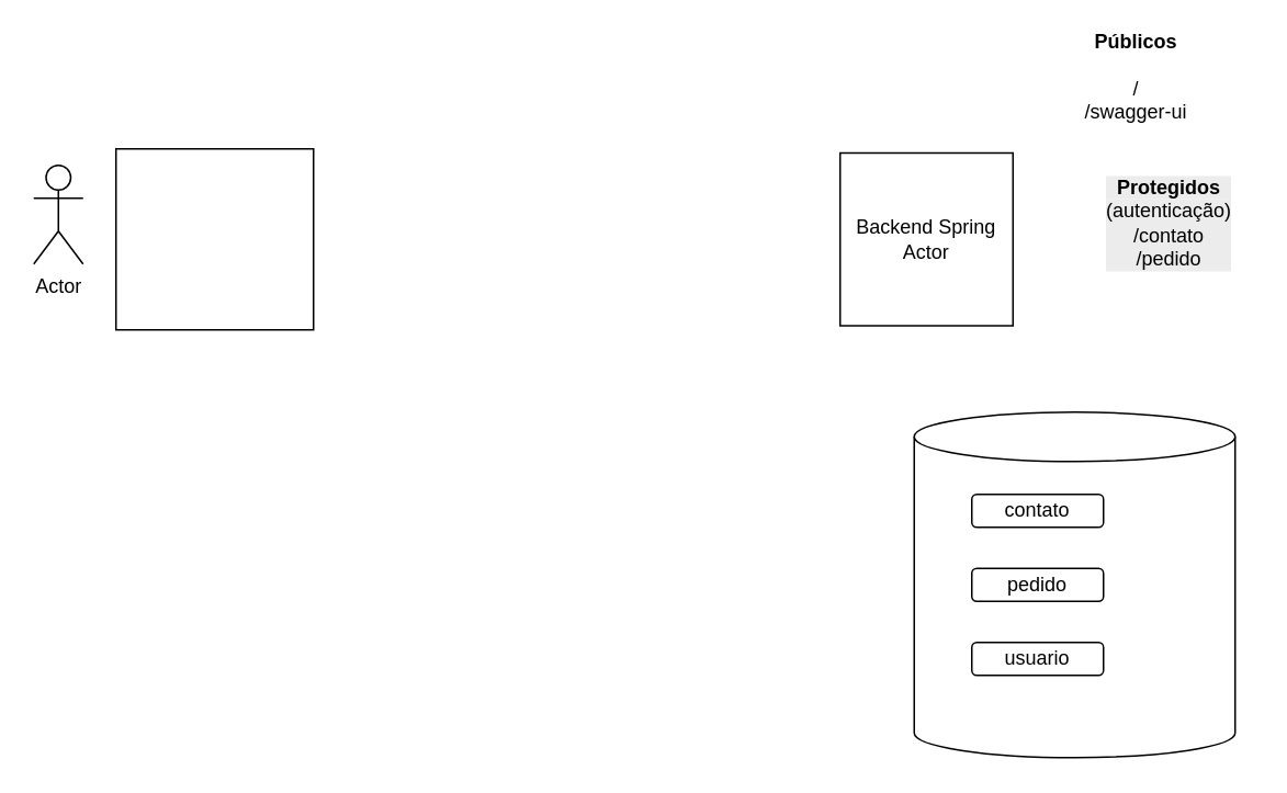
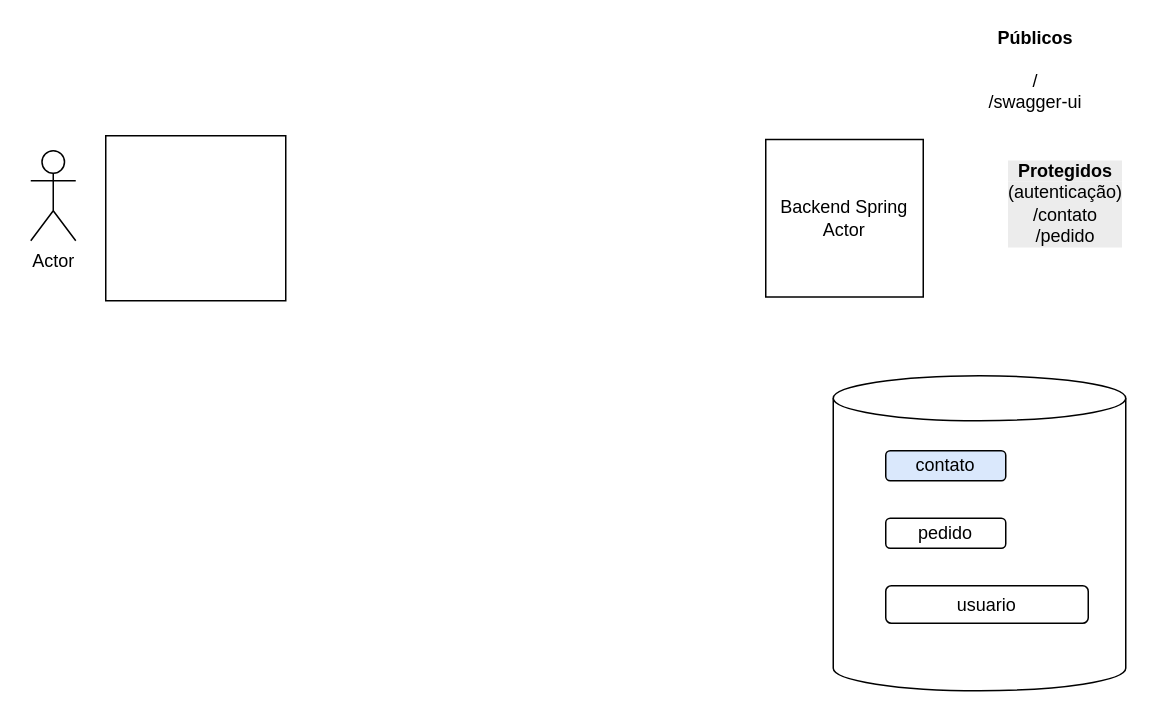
  <mxCell id="0" />
  <mxCell id="1" parent="0" />
  <mxCell id="2" value="Actor" style="shape=umlActor;verticalLabelPosition=bottom;verticalAlign=top;html=1;outlineConnect=0;" vertex="1" parent="1"><mxGeometry x="20" y="100" width="30" height="60" as="geometry" /></mxCell>
  <mxCell id="3" value="" style="rounded=0;whiteSpace=wrap;html=1;" vertex="1" parent="1"><mxGeometry x="70" y="90" width="120" height="110" as="geometry" /></mxCell>
  <mxCell id="4" value="Backend Spring Actor" style="whiteSpace=wrap;html=1;aspect=fixed;" vertex="1" parent="1"><mxGeometry x="510" y="92.5" width="105" height="105" as="geometry" /></mxCell>
  <mxCell id="5" value="&lt;b&gt;Públicos&lt;/b&gt;&lt;div&gt;&lt;br&gt;&lt;/div&gt;&lt;div&gt;/&lt;div&gt;/swagger-ui&lt;/div&gt;&lt;/div&gt;" style="text;html=1;align=center;verticalAlign=middle;whiteSpace=wrap;rounded=0;" vertex="1" parent="1"><mxGeometry x="655" y="20" width="70" height="52.5" as="geometry" /></mxCell>
  <mxCell id="6" value="&lt;div style=&quot;forced-color-adjust: none; color: rgb(0, 0, 0); font-family: Helvetica; font-size: 12px; font-style: normal; font-variant-ligatures: normal; font-variant-caps: normal; letter-spacing: normal; orphans: 2; text-align: center; text-indent: 0px; text-transform: none; widows: 2; word-spacing: 0px; -webkit-text-stroke-width: 0px; white-space: normal; background-color: rgb(236, 236, 236); text-decoration-thickness: initial; text-decoration-style: initial; text-decoration-color: initial;&quot;&gt;&lt;b&gt;Protegidos&lt;/b&gt;&lt;/div&gt;&lt;div style=&quot;forced-color-adjust: none; color: rgb(0, 0, 0); font-family: Helvetica; font-size: 12px; font-style: normal; font-variant-ligatures: normal; font-variant-caps: normal; font-weight: 400; letter-spacing: normal; orphans: 2; text-align: center; text-indent: 0px; text-transform: none; widows: 2; word-spacing: 0px; -webkit-text-stroke-width: 0px; white-space: normal; background-color: rgb(236, 236, 236); text-decoration-thickness: initial; text-decoration-style: initial; text-decoration-color: initial;&quot;&gt;(autenticação)&lt;/div&gt;&lt;div style=&quot;forced-color-adjust: none; color: rgb(0, 0, 0); font-family: Helvetica; font-size: 12px; font-style: normal; font-variant-ligatures: normal; font-variant-caps: normal; font-weight: 400; letter-spacing: normal; orphans: 2; text-align: center; text-indent: 0px; text-transform: none; widows: 2; word-spacing: 0px; -webkit-text-stroke-width: 0px; white-space: normal; background-color: rgb(236, 236, 236); text-decoration-thickness: initial; text-decoration-style: initial; text-decoration-color: initial;&quot;&gt;/contato&lt;/div&gt;&lt;div style=&quot;forced-color-adjust: none; color: rgb(0, 0, 0); font-family: Helvetica; font-size: 12px; font-style: normal; font-variant-ligatures: normal; font-variant-caps: normal; font-weight: 400; letter-spacing: normal; orphans: 2; text-align: center; text-indent: 0px; text-transform: none; widows: 2; word-spacing: 0px; -webkit-text-stroke-width: 0px; white-space: normal; background-color: rgb(236, 236, 236); text-decoration-thickness: initial; text-decoration-style: initial; text-decoration-color: initial;&quot;&gt;/pedido&lt;/div&gt;" style="text;whiteSpace=wrap;html=1;" vertex="1" parent="1"><mxGeometry x="670" y="100" width="90" height="70" as="geometry" /></mxCell>
  <mxCell id="7" value="" style="shape=cylinder3;whiteSpace=wrap;html=1;boundedLbl=1;backgroundOutline=1;size=15;" vertex="1" parent="1"><mxGeometry x="555" y="250" width="195" height="210" as="geometry" /></mxCell>
- <mxCell id="8" value="contato" style="rounded=1;whiteSpace=wrap;html=1;" vertex="1" parent="1"><mxGeometry x="590" y="300" width="80" height="20" as="geometry" /></mxCell>
+ <mxCell id="8" value="contato" style="rounded=1;whiteSpace=wrap;html=1;fillColor=#dae8fc;" vertex="1" parent="1"><mxGeometry x="590" y="300" width="80" height="20" as="geometry" /></mxCell>
  <mxCell id="9" value="pedido&lt;span style=&quot;color: rgba(0, 0, 0, 0); font-family: monospace; font-size: 0px; text-align: start; text-wrap-mode: nowrap;&quot;&gt;%3CmxGraphModel%3E%3Croot%3E%3CmxCell%20id%3D%220%22%2F%3E%3CmxCell%20id%3D%221%22%20parent%3D%220%22%2F%3E%3CmxCell%20id%3D%222%22%20value%3D%22contato%22%20style%3D%22rounded%3D1%3BwhiteSpace%3Dwrap%3Bhtml%3D1%3B%22%20vertex%3D%221%22%20parent%3D%221%22%3E%3CmxGeometry%20x%3D%22630%22%20y%3D%22310%22%20width%3D%2280%22%20height%3D%2220%22%20as%3D%22geometry%22%2F%3E%3C%2FmxCell%3E%3C%2Froot%3E%3C%2FmxGraphModel%3E&lt;/span&gt;" style="rounded=1;whiteSpace=wrap;html=1;" vertex="1" parent="1"><mxGeometry x="590" y="345" width="80" height="20" as="geometry" /></mxCell>
- <mxCell id="10" value="usuario" style="rounded=1;whiteSpace=wrap;html=1;" vertex="1" parent="1"><mxGeometry x="590" y="390" width="80" height="20" as="geometry" /></mxCell>
+ <mxCell id="10" value="usuario" style="rounded=1;whiteSpace=wrap;html=1;" vertex="1" parent="1"><mxGeometry x="590" y="390" width="135" height="25" as="geometry" /></mxCell>
